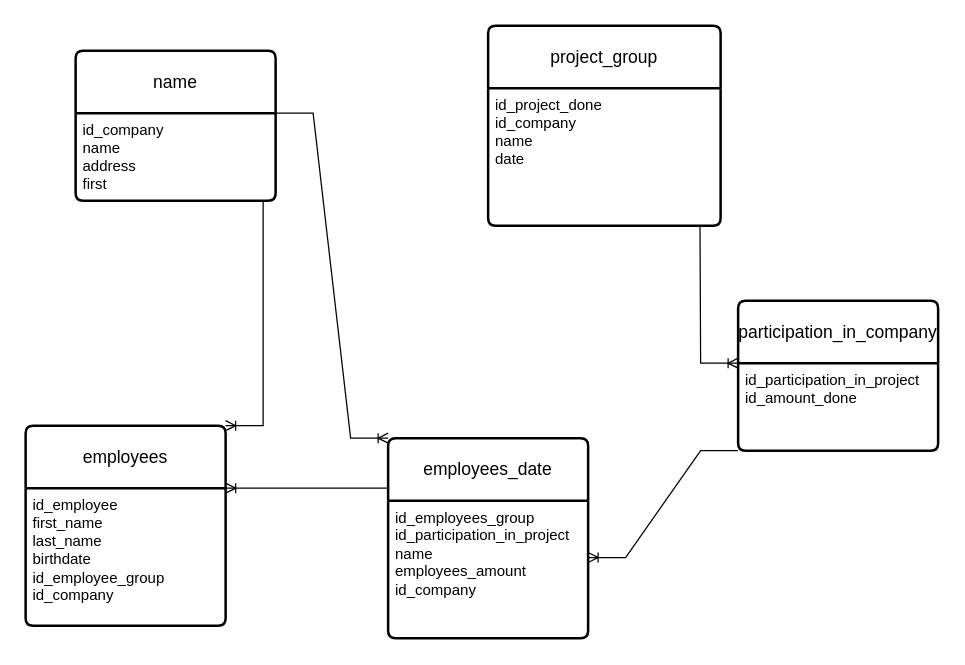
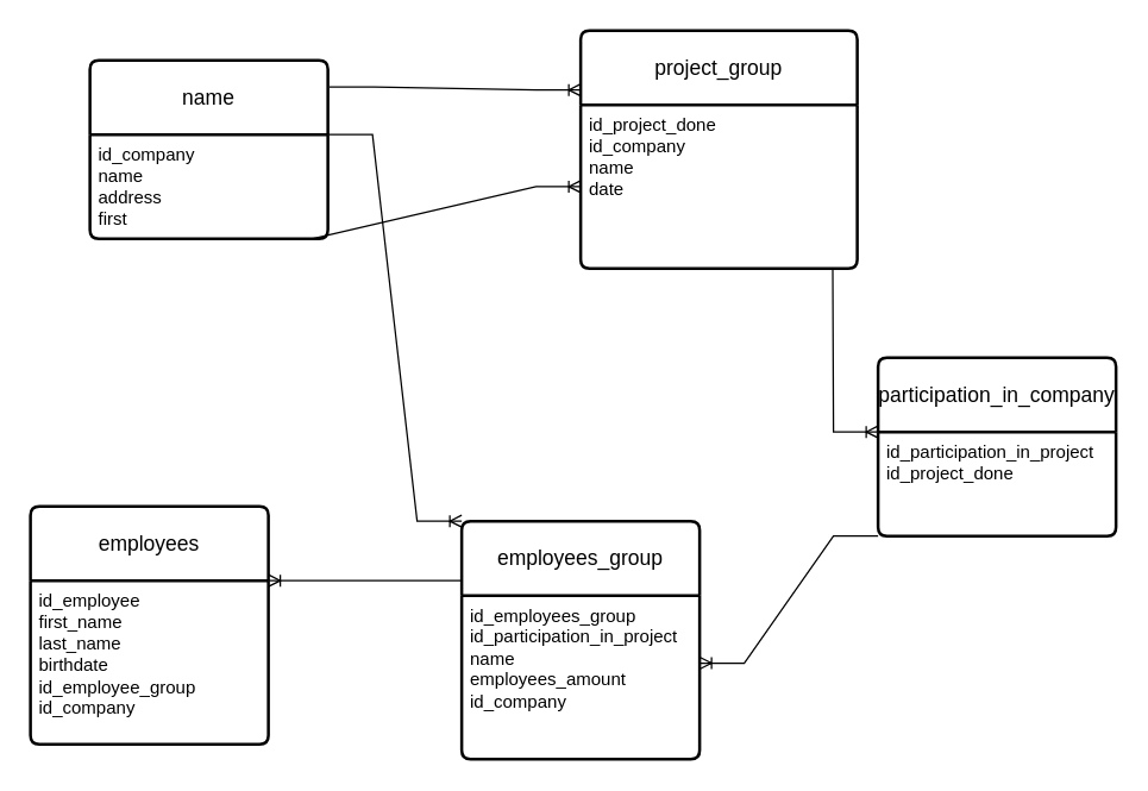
  <mxCell id="0" />
  <mxCell id="1" parent="0" />
  <mxCell id="2" value="employees" style="swimlane;childLayout=stackLayout;horizontal=1;startSize=50;horizontalStack=0;rounded=1;fontSize=14;fontStyle=0;strokeWidth=2;resizeParent=0;resizeLast=1;shadow=0;dashed=0;align=center;arcSize=4;whiteSpace=wrap;html=1;" vertex="1" parent="1"><mxGeometry x="20" y="340" width="160" height="160" as="geometry" /></mxCell>
  <mxCell id="3" value="id_employee&lt;br&gt;first_name&lt;br&gt;last_name&lt;br&gt;birthdate&lt;br&gt;id_employee_group&lt;br&gt;id_company" style="align=left;strokeColor=none;fillColor=none;spacingLeft=4;fontSize=12;verticalAlign=top;resizable=0;rotatable=0;part=1;html=1;" vertex="1" parent="2"><mxGeometry y="50" width="160" height="110" as="geometry" /></mxCell>
  <mxCell id="4" value="project_group" style="swimlane;childLayout=stackLayout;horizontal=1;startSize=50;horizontalStack=0;rounded=1;fontSize=14;fontStyle=0;strokeWidth=2;resizeParent=0;resizeLast=1;shadow=0;dashed=0;align=center;arcSize=4;whiteSpace=wrap;html=1;" vertex="1" parent="1"><mxGeometry x="390" y="20" width="186" height="160" as="geometry" /></mxCell>
  <mxCell id="5" value="id_project_done&lt;br&gt;id_company&lt;br&gt;name&lt;br&gt;date" style="align=left;strokeColor=none;fillColor=none;spacingLeft=4;fontSize=12;verticalAlign=top;resizable=0;rotatable=0;part=1;html=1;" vertex="1" parent="4"><mxGeometry y="50" width="186" height="110" as="geometry" /></mxCell>
  <mxCell id="6" value="participation_in_company" style="swimlane;childLayout=stackLayout;horizontal=1;startSize=50;horizontalStack=0;rounded=1;fontSize=14;fontStyle=0;strokeWidth=2;resizeParent=0;resizeLast=1;shadow=0;dashed=0;align=center;arcSize=4;whiteSpace=wrap;html=1;" vertex="1" parent="1"><mxGeometry x="590" y="240" width="160" height="120" as="geometry" /></mxCell>
- <mxCell id="7" value="id_participation_in_project&lt;br&gt;id_amount_done" style="align=left;strokeColor=none;fillColor=none;spacingLeft=4;fontSize=12;verticalAlign=top;resizable=0;rotatable=0;part=1;html=1;" vertex="1" parent="6"><mxGeometry y="50" width="160" height="70" as="geometry" /></mxCell>
+ <mxCell id="7" value="id_participation_in_project&lt;br&gt;id_project_done" style="align=left;strokeColor=none;fillColor=none;spacingLeft=4;fontSize=12;verticalAlign=top;resizable=0;rotatable=0;part=1;html=1;" vertex="1" parent="6"><mxGeometry y="50" width="160" height="70" as="geometry" /></mxCell>
  <mxCell id="8" value="name" style="swimlane;childLayout=stackLayout;horizontal=1;startSize=50;horizontalStack=0;rounded=1;fontSize=14;fontStyle=0;strokeWidth=2;resizeParent=0;resizeLast=1;shadow=0;dashed=0;align=center;arcSize=4;whiteSpace=wrap;html=1;" vertex="1" parent="1"><mxGeometry x="60" y="40" width="160" height="120" as="geometry" /></mxCell>
  <mxCell id="9" value="id_company&lt;br&gt;name&lt;br&gt;address&lt;br&gt;first" style="align=left;strokeColor=none;fillColor=none;spacingLeft=4;fontSize=12;verticalAlign=top;resizable=0;rotatable=0;part=1;html=1;" vertex="1" parent="8"><mxGeometry y="50" width="160" height="70" as="geometry" /></mxCell>
- <mxCell id="10" value="employees_date" style="swimlane;childLayout=stackLayout;horizontal=1;startSize=50;horizontalStack=0;rounded=1;fontSize=14;fontStyle=0;strokeWidth=2;resizeParent=0;resizeLast=1;shadow=0;dashed=0;align=center;arcSize=4;whiteSpace=wrap;html=1;" vertex="1" parent="1"><mxGeometry x="310" y="350" width="160" height="160" as="geometry" /></mxCell>
+ <mxCell id="10" value="employees_group" style="swimlane;childLayout=stackLayout;horizontal=1;startSize=50;horizontalStack=0;rounded=1;fontSize=14;fontStyle=0;strokeWidth=2;resizeParent=0;resizeLast=1;shadow=0;dashed=0;align=center;arcSize=4;whiteSpace=wrap;html=1;" vertex="1" parent="1"><mxGeometry x="310" y="350" width="160" height="160" as="geometry" /></mxCell>
  <mxCell id="11" value="id_employees_group&lt;br&gt;id_participation_in_project&lt;br&gt;name&lt;br&gt;employees_amount&lt;br&gt;id_company" style="align=left;strokeColor=none;fillColor=none;spacingLeft=4;fontSize=12;verticalAlign=top;resizable=0;rotatable=0;part=1;html=1;" vertex="1" parent="10"><mxGeometry y="50" width="160" height="110" as="geometry" /></mxCell>
  <mxCell id="12" value="" style="edgeStyle=entityRelationEdgeStyle;fontSize=12;html=1;endArrow=ERoneToMany;rounded=0;entryX=0;entryY=0;entryDx=0;entryDy=0;exitX=1;exitY=0;exitDx=0;exitDy=0;" edge="1" parent="1" source="9" target="10"><mxGeometry width="100" height="100" relative="1" as="geometry"><mxPoint x="380" y="200" as="sourcePoint" /><mxPoint x="480" y="100" as="targetPoint" /></mxGeometry></mxCell>
- <mxCell id="13" value="" style="edgeStyle=entityRelationEdgeStyle;fontSize=12;html=1;endArrow=ERoneToMany;rounded=0;entryX=1;entryY=0;entryDx=0;entryDy=0;exitX=0.75;exitY=1;exitDx=0;exitDy=0;" edge="1" parent="1" source="9" target="2"><mxGeometry width="100" height="100" relative="1" as="geometry"><mxPoint x="160" y="570" as="sourcePoint" /><mxPoint x="260" y="470" as="targetPoint" /></mxGeometry></mxCell>
+ <mxCell id="13" value="" style="edgeStyle=entityRelationEdgeStyle;fontSize=12;html=1;endArrow=ERoneToMany;rounded=0;exitX=0.75;exitY=1;exitDx=0;exitDy=0;" edge="1" parent="1" source="9" target="5"><mxGeometry width="100" height="100" relative="1" as="geometry"><mxPoint x="160" y="570" as="sourcePoint" /><mxPoint x="260" y="470" as="targetPoint" /></mxGeometry></mxCell>
  <mxCell id="14" value="" style="edgeStyle=entityRelationEdgeStyle;fontSize=12;html=1;endArrow=ERoneToMany;rounded=0;entryX=1;entryY=0;entryDx=0;entryDy=0;exitX=0;exitY=0.25;exitDx=0;exitDy=0;" edge="1" parent="1" source="10" target="3"><mxGeometry width="100" height="100" relative="1" as="geometry"><mxPoint x="370" y="670" as="sourcePoint" /><mxPoint x="470" y="570" as="targetPoint" /></mxGeometry></mxCell>
+ <mxCell id="15" value="" style="edgeStyle=entityRelationEdgeStyle;fontSize=12;html=1;endArrow=ERoneToMany;rounded=0;entryX=0;entryY=0.25;entryDx=0;entryDy=0;exitX=1.006;exitY=0.15;exitDx=0;exitDy=0;exitPerimeter=0;" edge="1" parent="1" source="8" target="4"><mxGeometry width="100" height="100" relative="1" as="geometry"><mxPoint x="320" y="320" as="sourcePoint" /><mxPoint x="420" y="220" as="targetPoint" /></mxGeometry></mxCell>
  <mxCell id="16" value="" style="edgeStyle=entityRelationEdgeStyle;fontSize=12;html=1;endArrow=ERoneToMany;rounded=0;exitX=0.75;exitY=1;exitDx=0;exitDy=0;entryX=0;entryY=0;entryDx=0;entryDy=0;" edge="1" parent="1" source="5" target="7"><mxGeometry width="100" height="100" relative="1" as="geometry"><mxPoint x="430" y="300" as="sourcePoint" /><mxPoint x="470" y="200" as="targetPoint" /></mxGeometry></mxCell>
  <mxCell id="17" value="" style="edgeStyle=entityRelationEdgeStyle;fontSize=12;html=1;endArrow=ERoneToMany;rounded=0;exitX=0;exitY=1;exitDx=0;exitDy=0;entryX=1;entryY=0.414;entryDx=0;entryDy=0;entryPerimeter=0;" edge="1" parent="1" source="7" target="11"><mxGeometry width="100" height="100" relative="1" as="geometry"><mxPoint x="330" y="260" as="sourcePoint" /><mxPoint x="430" y="160" as="targetPoint" /></mxGeometry></mxCell>
